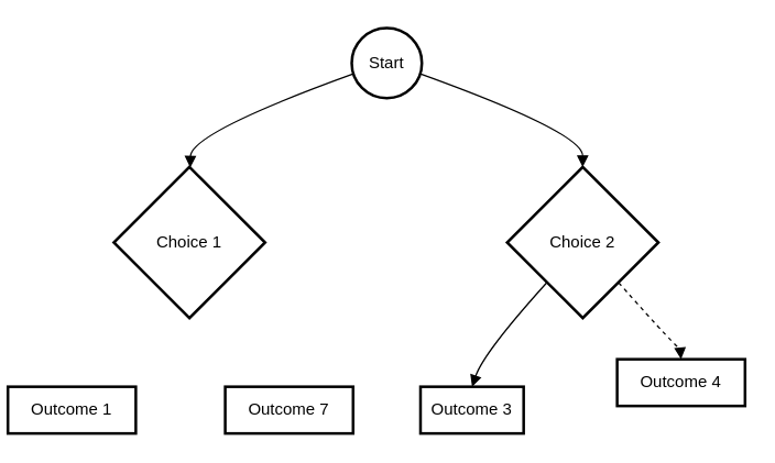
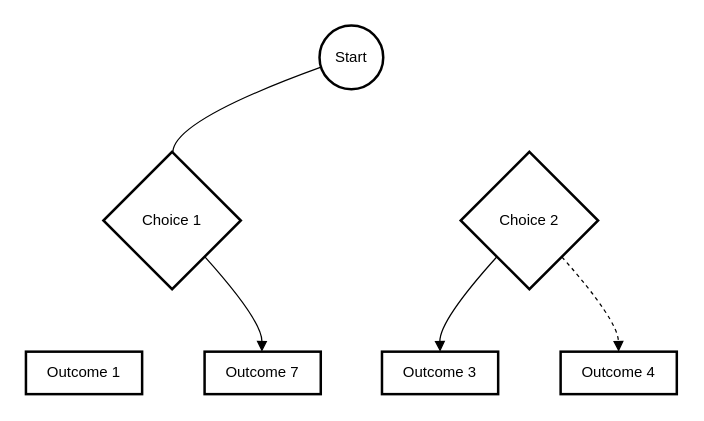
  <mxCell id="0" />
  <mxCell id="1" parent="0" />
  <mxCell id="2" value="Start" style="ellipse;aspect=fixed;strokeWidth=2;whiteSpace=wrap;" vertex="1" parent="1"><mxGeometry x="255" width="51" height="51" as="geometry" y="20" /></mxCell>
  <mxCell id="3" value="Choice 1" style="rhombus;strokeWidth=2;whiteSpace=wrap;" vertex="1" parent="1"><mxGeometry x="82" y="121" width="110" height="110" as="geometry" /></mxCell>
  <mxCell id="4" value="Choice 2" style="rhombus;strokeWidth=2;whiteSpace=wrap;" vertex="1" parent="1"><mxGeometry x="368" y="121" width="110" height="110" as="geometry" /></mxCell>
- <mxCell id="5" value="Outcome 1" style="whiteSpace=wrap;strokeWidth=2;" vertex="1" parent="1"><mxGeometry x="5" y="281" width="93" height="34" as="geometry" /></mxCell>
+ <mxCell id="5" value="Outcome 1" style="whiteSpace=wrap;strokeWidth=2;" vertex="1" parent="1"><mxGeometry y="281" width="93" height="34" as="geometry" x="20" /></mxCell>
  <mxCell id="6" value="Outcome 7" style="whiteSpace=wrap;strokeWidth=2;" vertex="1" parent="1"><mxGeometry x="163" y="281" width="93" height="34" as="geometry" /></mxCell>
- <mxCell id="7" value="Outcome 3" style="whiteSpace=wrap;strokeWidth=2;" vertex="1" parent="1"><mxGeometry x="305" y="281" width="75" height="34" as="geometry" /></mxCell>
- <mxCell id="8" value="Outcome 4" style="whiteSpace=wrap;strokeWidth=2;" vertex="1" parent="1"><mxGeometry x="448" y="261" width="93" height="34" as="geometry" /></mxCell>
- <mxCell id="9" value="" style="curved=1;startArrow=none;endArrow=block;exitX=0.0;exitY=0.672;entryX=0.505;entryY=-0.003;" edge="1" parent="1" source="2" target="3"><mxGeometry relative="1" as="geometry"><Array as="points"><mxPoint x="138" y="96" /></Array></mxGeometry></mxCell>
- <mxCell id="10" value="" style="curved=1;startArrow=none;endArrow=block;exitX=0.994;exitY=0.672;entryX=0.499;entryY=-0.003;" edge="1" parent="1" source="2" target="4"><mxGeometry relative="1" as="geometry"><Array as="points"><mxPoint x="423" y="96" /></Array></mxGeometry></mxCell>
+ <mxCell id="7" value="Outcome 3" style="whiteSpace=wrap;strokeWidth=2;" vertex="1" parent="1"><mxGeometry x="305" y="281" width="93" height="34" as="geometry" /></mxCell>
+ <mxCell id="8" value="Outcome 4" style="whiteSpace=wrap;strokeWidth=2;" vertex="1" parent="1"><mxGeometry x="448" y="281" width="93" height="34" as="geometry" /></mxCell>
+ <mxCell id="9" value="" style="curved=1;startArrow=none;endArrow=none;exitX=0.0;exitY=0.672;entryX=0.505;entryY=-0.003;" edge="1" parent="1" source="2" target="3"><mxGeometry relative="1" as="geometry"><Array as="points"><mxPoint x="138" y="96" /></Array></mxGeometry></mxCell>
+ <mxCell id="11" value="" style="curved=1;startArrow=none;endArrow=block;exitX=0.951;exitY=1.0;entryX=0.493;entryY=-0.0;" edge="1" parent="1" source="3" target="6"><mxGeometry relative="1" as="geometry"><Array as="points"><mxPoint x="209" y="256" /></Array></mxGeometry></mxCell>
  <mxCell id="12" value="" style="curved=1;startArrow=none;endArrow=block;exitX=0.052;exitY=1.0;entryX=0.5;entryY=-0.0;" edge="1" parent="1" source="4" target="7"><mxGeometry relative="1" as="geometry"><Array as="points"><mxPoint x="351" y="256" /></Array></mxGeometry></mxCell>
  <mxCell id="13" value="" style="curved=1;startArrow=none;endArrow=block;exitX=0.946;exitY=1.0;entryX=0.499;entryY=-0.0;dashed=1;" edge="1" parent="1" source="4" target="8"><mxGeometry relative="1" as="geometry"><Array as="points"><mxPoint x="494" y="256" /></Array></mxGeometry></mxCell>
